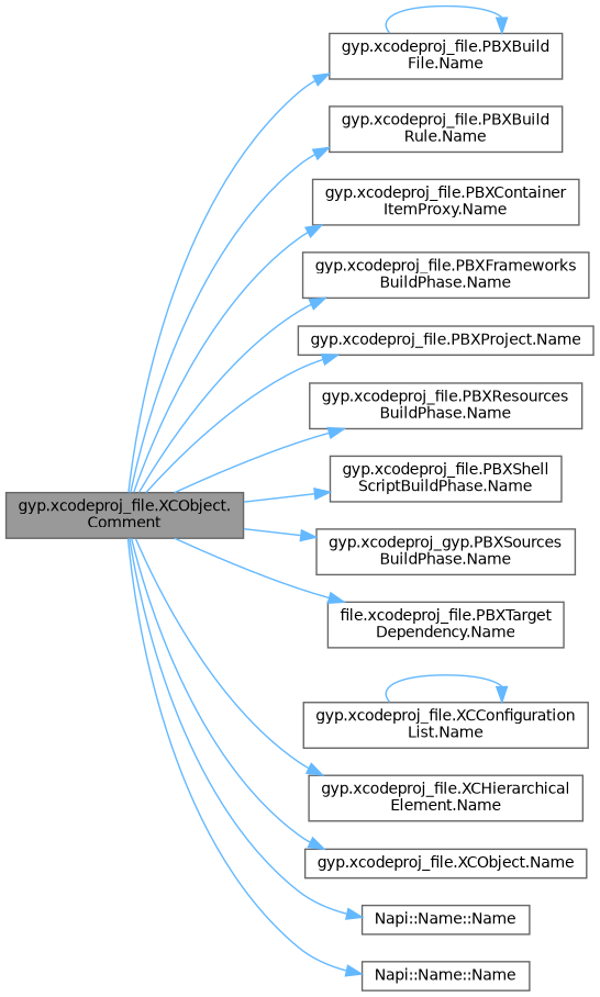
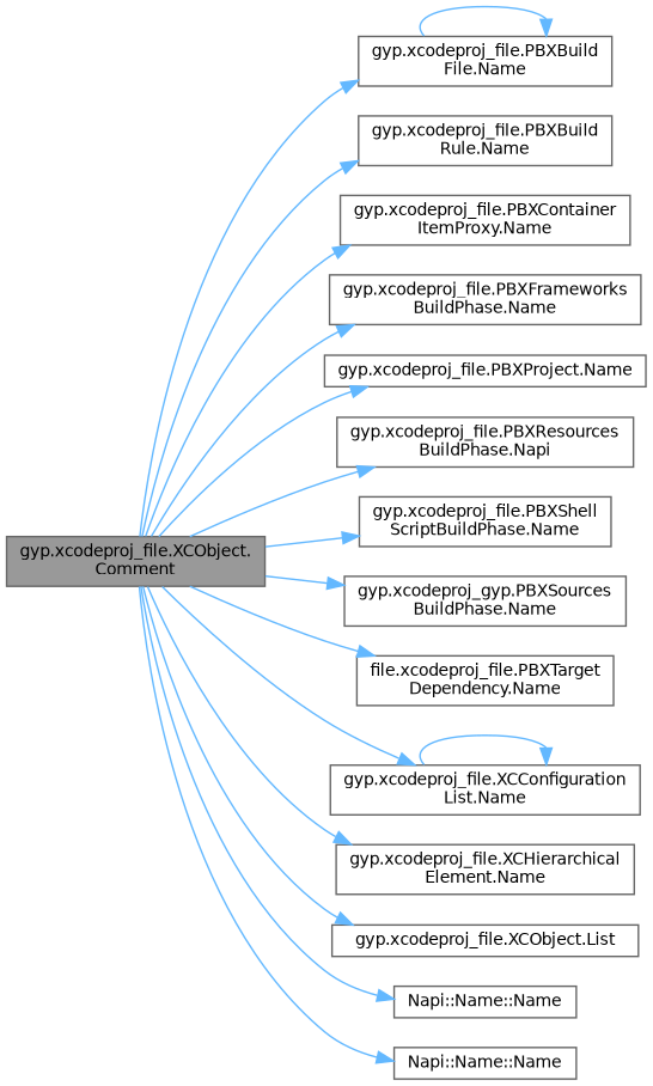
  digraph {
    rankdir=LR
    node [color=grey40 fillcolor=white fontname=Helvetica fontsize=10 shape=box style=filled]
    edge [color=steelblue1 fontname=Helvetica fontsize=10 labelfontname=Helvetica labelfontsize=10 style=solid]
    n1 [color=gray40 fillcolor=grey60 fontcolor=black height=0.2 label="gyp.xcodeproj_file.XCObject.\lComment" width=0.4]
    n2 [height=0.2 label="gyp.xcodeproj_file.PBXBuild\lFile.Name" width=0.4]
    n3 [height=0.2 label="gyp.xcodeproj_file.PBXBuild\lRule.Name" width=0.4]
    n4 [height=0.2 label="gyp.xcodeproj_file.PBXContainer\lItemProxy.Name" width=0.4]
    n5 [height=0.2 label="gyp.xcodeproj_file.PBXFrameworks\lBuildPhase.Name" width=0.4]
    n6 [height=0.2 label="gyp.xcodeproj_file.PBXProject.Name" width=0.4]
-   n7 [height=0.2 label="gyp.xcodeproj_file.PBXResources\lBuildPhase.Name" width=0.4]
+   n7 [height=0.2 label="gyp.xcodeproj_file.PBXResources\lBuildPhase.Napi" width=0.4]
    n8 [height=0.2 label="gyp.xcodeproj_file.PBXShell\lScriptBuildPhase.Name" width=0.4]
    n9 [height=0.2 label="gyp.xcodeproj_gyp.PBXSources\lBuildPhase.Name" width=0.4]
    n10 [height=0.2 label="file.xcodeproj_file.PBXTarget\lDependency.Name" width=0.4]
    n11 [height=0.2 label="gyp.xcodeproj_file.XCConfiguration\lList.Name" width=0.4]
    n12 [height=0.2 label="gyp.xcodeproj_file.XCHierarchical\lElement.Name" width=0.4]
-   n13 [height=0.2 label="gyp.xcodeproj_file.XCObject.Name" width=0.4]
+   n13 [height=0.2 label="gyp.xcodeproj_file.XCObject.List" width=0.4]
    n14 [height=0.2 label="Napi::Name::Name" width=0.4]
    n15 [height=0.2 label="Napi::Name::Name" width=0.4]
    n1 -> n2
    n1 -> n3
    n1 -> n4
    n1 -> n5
    n1 -> n6
    n1 -> n7
    n1 -> n8
    n1 -> n9
    n1 -> n10
+   n1 -> n11
    n1 -> n12
    n1 -> n13
    n1 -> n14
    n1 -> n15
    n2 -> n2
    n11 -> n11
  }
